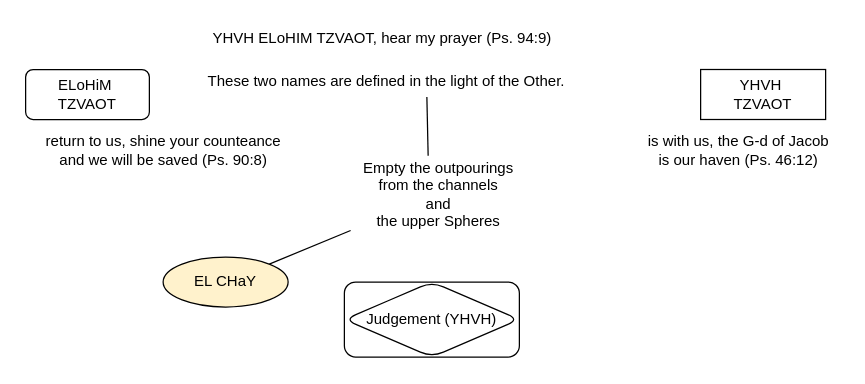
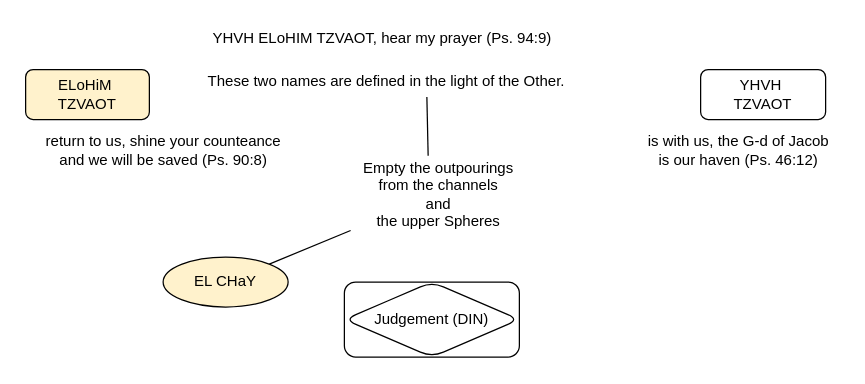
  <mxCell id="0" />
  <mxCell id="1" parent="0" />
- <mxCell id="2" value="ELoHiM&amp;nbsp;&lt;br&gt;TZVAOT" style="whiteSpace=wrap;html=1;align=center;rounded=1;" parent="1" vertex="1"><mxGeometry x="20" y="55" width="99" height="40" as="geometry" /></mxCell>
- <mxCell id="3" value="YHVH&amp;nbsp;&lt;br&gt;TZVAOT" style="whiteSpace=wrap;html=1;align=center;" parent="1" vertex="1"><mxGeometry x="560" y="55" width="100" height="40" as="geometry" /></mxCell>
+ <mxCell id="2" value="ELoHiM&amp;nbsp;&lt;br&gt;TZVAOT" style="whiteSpace=wrap;html=1;align=center;rounded=1;fillColor=#fff2cc;" parent="1" vertex="1"><mxGeometry x="20" y="55" width="99" height="40" as="geometry" /></mxCell>
+ <mxCell id="3" value="YHVH&amp;nbsp;&lt;br&gt;TZVAOT" style="whiteSpace=wrap;html=1;align=center;rounded=1;" parent="1" vertex="1"><mxGeometry x="560" y="55" width="100" height="40" as="geometry" /></mxCell>
  <mxCell id="4" value="YHVH ELoHIM TZVAOT, hear my prayer (Ps. 94:9)" style="text;html=1;align=center;verticalAlign=middle;resizable=0;points=[];autosize=1;strokeColor=none;fillColor=none;" parent="1" vertex="1"><mxGeometry x="160" y="20" width="290" height="20" as="geometry" /></mxCell>
  <mxCell id="5" value="return to us, shine your counteance&lt;br&gt;and we will be saved (Ps. 90:8)" style="text;html=1;align=center;verticalAlign=middle;resizable=0;points=[];autosize=1;strokeColor=none;fillColor=none;" parent="1" vertex="1"><mxGeometry x="30" y="105" width="200" height="30" as="geometry" /></mxCell>
  <mxCell id="6" value="is with us, the G-d of Jacob&lt;br&gt;is our haven (Ps. 46:12)" style="text;html=1;align=center;verticalAlign=middle;resizable=0;points=[];autosize=1;strokeColor=none;fillColor=none;" parent="1" vertex="1"><mxGeometry x="510" y="105" width="160" height="30" as="geometry" /></mxCell>
  <mxCell id="7" value="These two names are defined in the light of the Other.&amp;nbsp;" style="text;html=1;align=center;verticalAlign=middle;resizable=0;points=[];autosize=1;strokeColor=none;fillColor=none;" parent="1" vertex="1"><mxGeometry x="160" y="55" width="300" height="20" as="geometry" /></mxCell>
  <mxCell id="8" value="" style="endArrow=none;html=1;rounded=0;startArrow=none;exitX=0.443;exitY=-0.017;exitDx=0;exitDy=0;exitPerimeter=0;" parent="1" edge="1"><mxGeometry width="50" height="50" relative="1" as="geometry"><mxPoint x="342.02" y="123.98" as="sourcePoint" /><mxPoint x="341" y="77" as="targetPoint" /></mxGeometry></mxCell>
  <mxCell id="9" value="Empty the outpourings &lt;br&gt;from the channels &lt;br&gt;and &lt;br&gt;the upper Spheres" style="text;html=1;align=center;verticalAlign=middle;resizable=0;points=[];autosize=1;strokeColor=none;fillColor=none;" parent="1" vertex="1"><mxGeometry x="280" y="125" width="140" height="60" as="geometry" /></mxCell>
  <mxCell id="10" value="" style="edgeStyle=none;rounded=0;orthogonalLoop=1;jettySize=auto;html=1;endArrow=none;endFill=0;" parent="1" source="11" target="9" edge="1"><mxGeometry relative="1" as="geometry" /></mxCell>
  <mxCell id="11" value="&lt;span&gt;EL CHaY&lt;/span&gt;" style="ellipse;whiteSpace=wrap;html=1;align=center;rounded=1;fillColor=#fff2cc;" parent="1" vertex="1"><mxGeometry x="130" y="205" width="100" height="40" as="geometry" /></mxCell>
- <mxCell id="12" value="Judgement (YHVH)" style="shape=associativeEntity;whiteSpace=wrap;html=1;align=center;rounded=1;" parent="1" vertex="1"><mxGeometry x="275" y="225" width="140" height="60" as="geometry" /></mxCell>
+ <mxCell id="12" value="Judgement (DIN)" style="shape=associativeEntity;whiteSpace=wrap;html=1;align=center;rounded=1;" parent="1" vertex="1"><mxGeometry x="275" y="225" width="140" height="60" as="geometry" /></mxCell>
